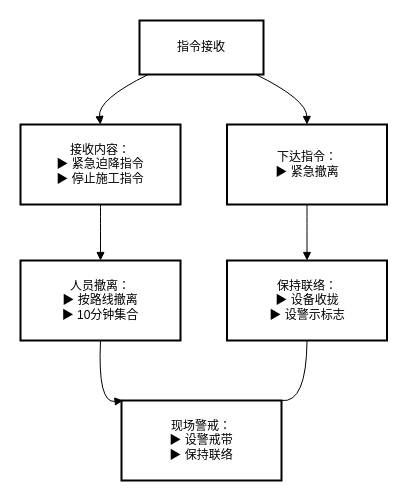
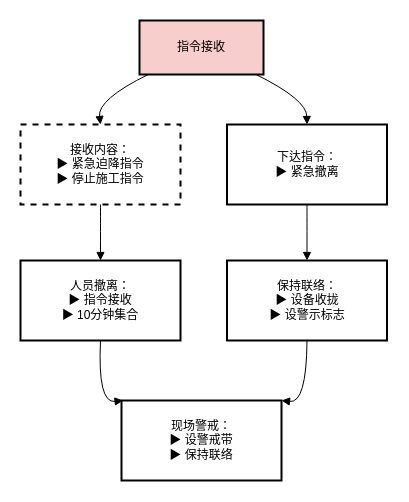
  <mxCell id="0" />
  <mxCell id="1" parent="0" />
- <mxCell id="2" value="指令接收" style="whiteSpace=wrap;strokeWidth=2;" vertex="1" parent="1"><mxGeometry x="139" y="20" width="124" height="54" as="geometry" /></mxCell>
- <mxCell id="3" value="接收内容：&#10;▶ 紧急迫降指令&#10;▶ 停止施工指令" style="whiteSpace=wrap;strokeWidth=2;" vertex="1" parent="1"><mxGeometry x="20" y="124" width="160" height="80" as="geometry" /></mxCell>
+ <mxCell id="2" value="指令接收" style="whiteSpace=wrap;strokeWidth=2;fillColor=#f8cecc;" vertex="1" parent="1"><mxGeometry x="139" y="20" width="124" height="54" as="geometry" /></mxCell>
+ <mxCell id="3" value="接收内容：&#10;▶ 紧急迫降指令&#10;▶ 停止施工指令" style="whiteSpace=wrap;strokeWidth=2;dashed=1;" vertex="1" parent="1"><mxGeometry x="20" y="124" width="160" height="80" as="geometry" /></mxCell>
  <mxCell id="4" value="下达指令：&#10;▶ 紧急撤离" style="whiteSpace=wrap;strokeWidth=2;" vertex="1" parent="1"><mxGeometry x="226.5" y="124" width="160" height="80" as="geometry" /></mxCell>
- <mxCell id="5" value="人员撤离：&#10;▶ 按路线撤离&#10;▶ 10分钟集合" style="whiteSpace=wrap;strokeWidth=2;" vertex="1" parent="1"><mxGeometry x="20" y="260" width="160" height="80" as="geometry" /></mxCell>
+ <mxCell id="5" value="人员撤离：&#10;▶ 指令接收&#10;▶ 10分钟集合" style="whiteSpace=wrap;strokeWidth=2;" vertex="1" parent="1"><mxGeometry x="20" y="260" width="160" height="80" as="geometry" /></mxCell>
  <mxCell id="6" value="保持联络：&#10;▶ 设备收拢&#10;▶ 设警示标志" style="whiteSpace=wrap;strokeWidth=2;" vertex="1" parent="1"><mxGeometry x="226.5" y="260" width="160" height="80" as="geometry" /></mxCell>
  <mxCell id="7" value="现场警戒：&#10;▶ 设警戒带&#10;▶ 保持联络" style="whiteSpace=wrap;strokeWidth=2;" vertex="1" parent="1"><mxGeometry x="121" y="400" width="160" height="80" as="geometry" /></mxCell>
  <mxCell id="8" value="" style="curved=1;startArrow=none;endArrow=block;exitX=0.07;exitY=1;entryX=0.5;entryY=0;rounded=0;" edge="1" parent="1" source="2" target="3"><mxGeometry relative="1" as="geometry"><Array as="points"><mxPoint x="97" y="99" /></Array></mxGeometry></mxCell>
  <mxCell id="9" value="" style="curved=1;startArrow=none;endArrow=block;exitX=0.94;exitY=1;entryX=0.5;entryY=0;rounded=0;" edge="1" parent="1" source="2" target="4"><mxGeometry relative="1" as="geometry"><Array as="points"><mxPoint x="306" y="99" /></Array></mxGeometry></mxCell>
  <mxCell id="10" value="" style="curved=1;startArrow=none;endArrow=block;exitX=0.5;exitY=1;entryX=0.5;entryY=0;rounded=0;" edge="1" parent="1" source="3" target="5"><mxGeometry relative="1" as="geometry"><Array as="points" /></mxGeometry></mxCell>
  <mxCell id="11" value="" style="curved=1;startArrow=none;endArrow=block;exitX=0.5;exitY=1;entryX=0.5;entryY=0;rounded=0;" edge="1" parent="1" source="4" target="6"><mxGeometry relative="1" as="geometry"><Array as="points" /></mxGeometry></mxCell>
  <mxCell id="12" value="" style="curved=1;startArrow=none;endArrow=block;exitX=0.5;exitY=1;entryX=0.01;entryY=0;rounded=0;" edge="1" parent="1" source="5" target="7"><mxGeometry relative="1" as="geometry"><Array as="points"><mxPoint x="97" y="403" /></Array></mxGeometry></mxCell>
- <mxCell id="13" value="" style="curved=1;startArrow=none;endArrow=none;exitX=0.5;exitY=1;entryX=1;entryY=0;rounded=0;" edge="1" parent="1" source="6" target="7"><mxGeometry relative="1" as="geometry"><Array as="points"><mxPoint x="306" y="403" /></Array></mxGeometry></mxCell>
+ <mxCell id="13" value="" style="curved=1;startArrow=none;endArrow=block;exitX=0.5;exitY=1;entryX=1;entryY=0;rounded=0;" edge="1" parent="1" source="6" target="7"><mxGeometry relative="1" as="geometry"><Array as="points"><mxPoint x="306" y="403" /></Array></mxGeometry></mxCell>
